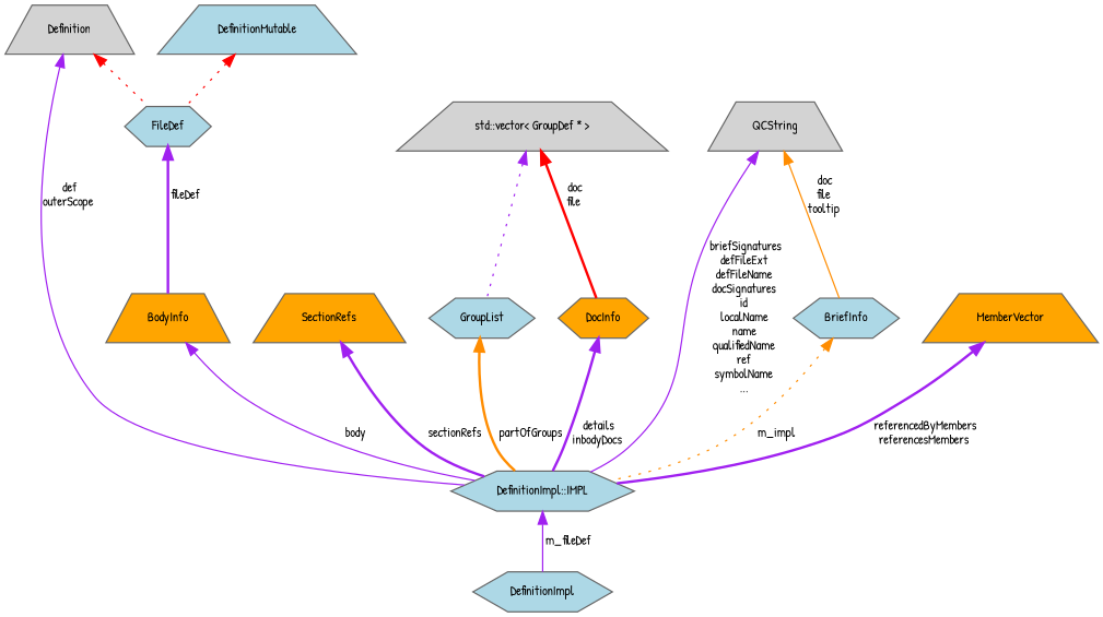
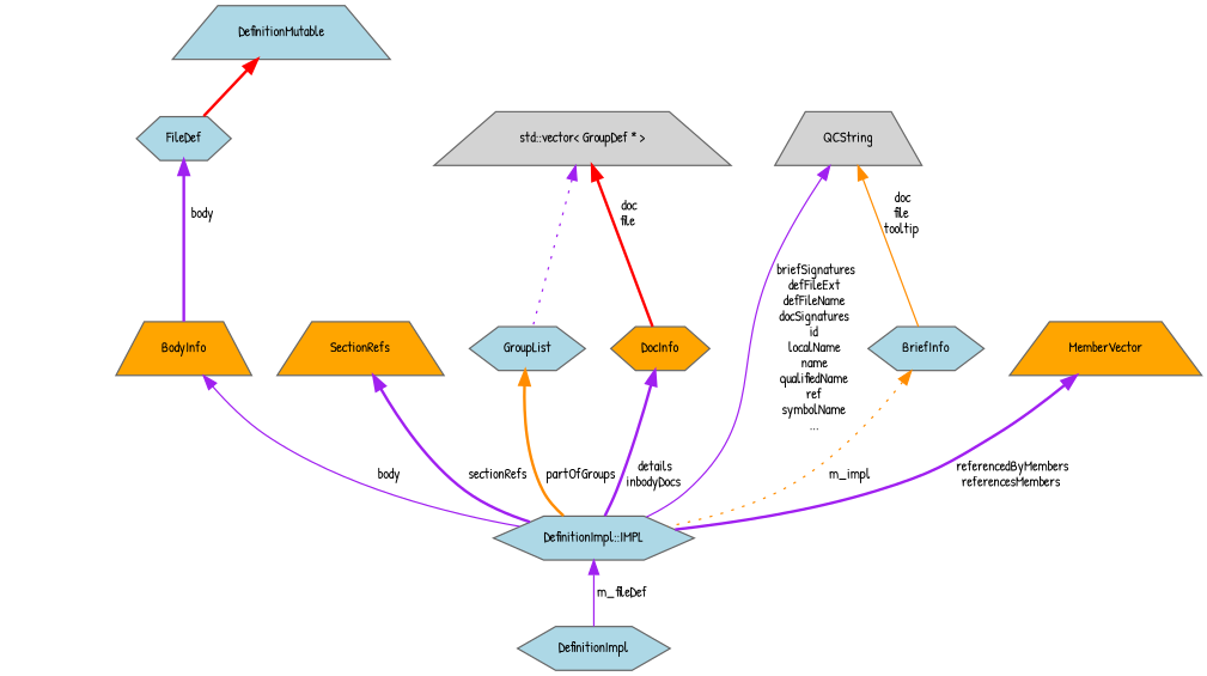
  digraph {
    fontname="Patrick Hand"
    node [color=gray40 fillcolor=lightblue fontname="Patrick Hand" fontsize=10 shape=trapezium style=filled]
    edge [color=purple dir=back fontname="Patrick Hand" fontsize=10 labelfontname=Helvetica labelfontsize=10 style=bold]
    n1 [fontcolor=black height=0.2 label=DefinitionImpl shape=hexagon width=0.4]
    n2 [height=0.2 label="DefinitionImpl::IMPL" shape=hexagon width=0.4]
-   n3 [fillcolor=lightgrey height=0.2 label=Definition width=0.4]
    n4 [height=0.2 label=FileDef shape=hexagon width=0.4]
    n5 [fillcolor=orange height=0.2 label=BodyInfo width=0.4]
    n6 [fillcolor=orange height=0.2 label=SectionRefs width=0.4]
    n7 [height=0.2 label=GroupList shape=hexagon width=0.4]
    n8 [fillcolor=lightgrey height=0.2 label="std::vector\< GroupDef * \>" width=0.4]
    n9 [fillcolor=orange height=0.2 label=DocInfo shape=hexagon width=0.4]
    n10 [fillcolor=lightgrey height=0.2 label=QCString width=0.4]
    n11 [height=0.2 label=BriefInfo shape=hexagon width=0.4]
    n12 [height=0.2 label=DefinitionMutable width=0.4]
    n13 [fillcolor=orange height=0.2 label=MemberVector width=0.4]
    n2 -> n1 [label=" m_fileDef" style=solid]
-   n3 -> n2 [label=" def\nouterScope" style=solid]
-   n3 -> n4 [color=red style=dotted]
-   n4 -> n5 [label=" fileDef"]
+   n4 -> n5 [label=" body"]
    n5 -> n2 [label=" body" style=solid]
    n6 -> n2 [label=" sectionRefs"]
    n7 -> n2 [color=darkorange label=" partOfGroups"]
    n8 -> n7 [style=dotted]
    n8 -> n9 [color=red label=" doc\nfile"]
    n9 -> n2 [label=" details\ninbodyDocs"]
    n10 -> n2 [label=" briefSignatures\ndefFileExt\ndefFileName\ndocSignatures\nid\nlocalName\nname\nqualifiedName\nref\nsymbolName\n..." style=solid]
    n10 -> n11 [color=darkorange label=" doc\nfile\ntooltip" style=solid]
    n11 -> n2 [color=darkorange label=" m_impl" style=dotted]
-   n12 -> n4 [color=red style=dotted]
+   n12 -> n4 [color=red]
    n13 -> n2 [label=" referencedByMembers\nreferencesMembers"]
  }
